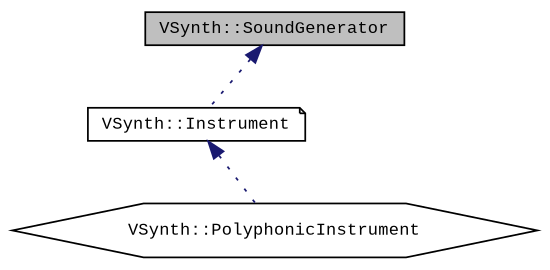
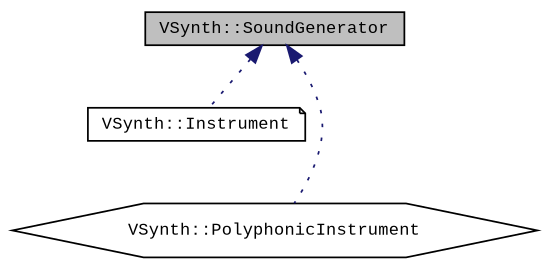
  digraph {
    fontname="Liberation Mono"
    node [color=black fillcolor=white fontname="Liberation Mono" fontsize=10 style=filled]
    edge [color=midnightblue dir=back fontname="Liberation Mono" fontsize=10 labelfontname=Helvetica labelfontsize=10 style=dotted]
    n1 [fillcolor=grey75 fontcolor=black height=0.2 label="VSynth::SoundGenerator" shape=box width=0.4]
    n2 [height=0.2 label="VSynth::Instrument" shape=note width=0.4]
    n3 [height=0.2 label="VSynth::PolyphonicInstrument" shape=hexagon width=0.4]
    n1 -> n2
-   n2 -> n3
+   n1 -> n3
  }
